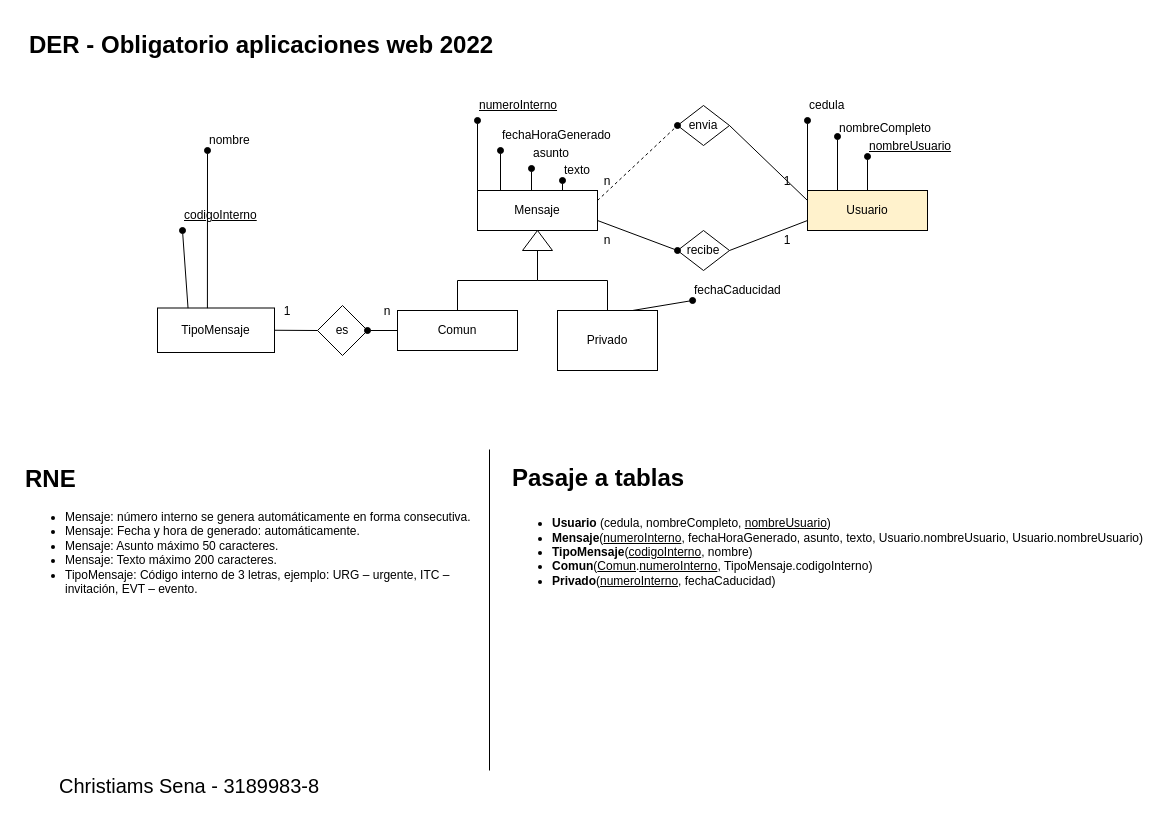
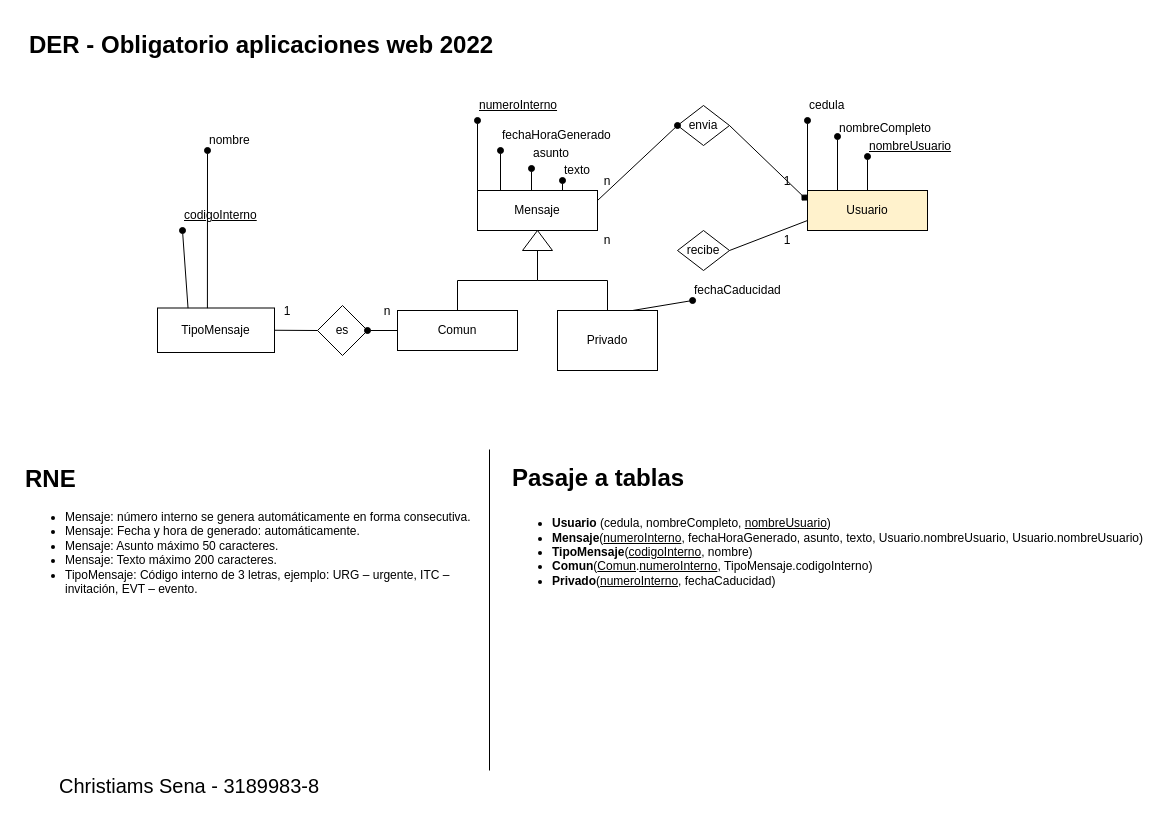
  <mxCell id="0" />
  <mxCell id="1" parent="0" />
  <mxCell id="2" value="Mensaje" style="rounded=0;whiteSpace=wrap;html=1;" parent="1" vertex="1"><mxGeometry x="477" y="190" width="120" height="40" as="geometry" /></mxCell>
  <mxCell id="3" value="&lt;u&gt;numeroInterno&lt;/u&gt;" style="text;html=1;strokeColor=none;fillColor=none;align=left;verticalAlign=middle;whiteSpace=wrap;rounded=0;" parent="1" vertex="1"><mxGeometry x="477" y="90" width="90" height="30" as="geometry" /></mxCell>
  <mxCell id="4" value="fechaHoraGenerado" style="text;html=1;strokeColor=none;fillColor=none;align=left;verticalAlign=middle;whiteSpace=wrap;rounded=0;" parent="1" vertex="1"><mxGeometry x="500" y="120" width="111" height="30" as="geometry" /></mxCell>
  <mxCell id="5" value="asunto" style="text;html=1;strokeColor=none;fillColor=none;align=left;verticalAlign=middle;whiteSpace=wrap;rounded=0;" parent="1" vertex="1"><mxGeometry x="531" y="138" width="50" height="30" as="geometry" /></mxCell>
  <mxCell id="6" value="" style="endArrow=oval;html=1;rounded=0;exitX=0;exitY=0;exitDx=0;exitDy=0;entryX=0;entryY=1;entryDx=0;entryDy=0;endFill=1;" parent="1" source="2" target="3" edge="1"><mxGeometry width="50" height="50" relative="1" as="geometry"><mxPoint x="777" y="320" as="sourcePoint" /><mxPoint x="827" y="270" as="targetPoint" /></mxGeometry></mxCell>
  <mxCell id="7" value="" style="endArrow=oval;html=1;rounded=0;entryX=0;entryY=1;entryDx=0;entryDy=0;endFill=1;" parent="1" target="4" edge="1"><mxGeometry width="50" height="50" relative="1" as="geometry"><mxPoint x="500" y="190" as="sourcePoint" /><mxPoint x="470" y="130" as="targetPoint" /></mxGeometry></mxCell>
  <mxCell id="8" value="" style="endArrow=oval;html=1;rounded=0;exitX=0.75;exitY=0;exitDx=0;exitDy=0;entryX=0;entryY=1;entryDx=0;entryDy=0;endFill=1;" parent="1" target="5" edge="1"><mxGeometry width="50" height="50" relative="1" as="geometry"><mxPoint x="531" y="190" as="sourcePoint" /><mxPoint x="531" y="180" as="targetPoint" /></mxGeometry></mxCell>
  <mxCell id="9" value="Usuario" style="rounded=0;whiteSpace=wrap;html=1;fillColor=#fff2cc;" parent="1" vertex="1"><mxGeometry x="807" y="190" width="120" height="40" as="geometry" /></mxCell>
  <mxCell id="10" value="&lt;span&gt;cedula&lt;/span&gt;" style="text;html=1;strokeColor=none;fillColor=none;align=left;verticalAlign=middle;whiteSpace=wrap;rounded=0;fontStyle=0" parent="1" vertex="1"><mxGeometry x="807" y="90" width="90" height="30" as="geometry" /></mxCell>
  <mxCell id="11" value="nombreCompleto" style="text;html=1;strokeColor=none;fillColor=none;align=left;verticalAlign=middle;whiteSpace=wrap;rounded=0;" parent="1" vertex="1"><mxGeometry x="837" y="120" width="120" height="16" as="geometry" /></mxCell>
  <mxCell id="12" value="nombreUsuario" style="text;html=1;strokeColor=none;fillColor=none;align=left;verticalAlign=middle;whiteSpace=wrap;rounded=0;fontStyle=4" parent="1" vertex="1"><mxGeometry x="867" y="136" width="90" height="20" as="geometry" /></mxCell>
  <mxCell id="13" value="" style="endArrow=oval;html=1;rounded=0;exitX=0;exitY=0;exitDx=0;exitDy=0;entryX=0;entryY=1;entryDx=0;entryDy=0;endFill=1;" parent="1" source="9" target="10" edge="1"><mxGeometry width="50" height="50" relative="1" as="geometry"><mxPoint x="1107" y="320" as="sourcePoint" /><mxPoint x="1157" y="270" as="targetPoint" /></mxGeometry></mxCell>
  <mxCell id="14" value="" style="endArrow=oval;html=1;rounded=0;entryX=0;entryY=1;entryDx=0;entryDy=0;endFill=1;exitX=0.25;exitY=0;exitDx=0;exitDy=0;" parent="1" source="9" target="11" edge="1"><mxGeometry width="50" height="50" relative="1" as="geometry"><mxPoint x="827" y="190" as="sourcePoint" /><mxPoint x="797" y="130" as="targetPoint" /></mxGeometry></mxCell>
  <mxCell id="15" value="" style="endArrow=oval;html=1;rounded=0;exitX=0.5;exitY=0;exitDx=0;exitDy=0;entryX=0;entryY=1;entryDx=0;entryDy=0;endFill=1;" parent="1" source="9" target="12" edge="1"><mxGeometry width="50" height="50" relative="1" as="geometry"><mxPoint x="827" y="210" as="sourcePoint" /><mxPoint x="827" y="140" as="targetPoint" /></mxGeometry></mxCell>
  <mxCell id="16" value="envia" style="rhombus;whiteSpace=wrap;html=1;" parent="1" vertex="1"><mxGeometry x="677" y="105" width="52" height="40" as="geometry" /></mxCell>
  <mxCell id="17" value="recibe" style="rhombus;whiteSpace=wrap;html=1;" parent="1" vertex="1"><mxGeometry x="677" y="230" width="52" height="40" as="geometry" /></mxCell>
- <mxCell id="18" value="" style="endArrow=oval;html=1;rounded=0;exitX=1;exitY=0.25;exitDx=0;exitDy=0;entryX=0;entryY=0.5;entryDx=0;entryDy=0;endFill=1;dashed=1;" parent="1" source="2" target="16" edge="1"><mxGeometry width="50" height="50" relative="1" as="geometry"><mxPoint x="817" y="300" as="sourcePoint" /><mxPoint x="867" y="250" as="targetPoint" /></mxGeometry></mxCell>
- <mxCell id="19" value="" style="endArrow=oval;html=1;rounded=0;exitX=1;exitY=0.75;exitDx=0;exitDy=0;entryX=0;entryY=0.5;entryDx=0;entryDy=0;endFill=1;" parent="1" source="2" target="17" edge="1"><mxGeometry width="50" height="50" relative="1" as="geometry"><mxPoint x="817" y="300" as="sourcePoint" /><mxPoint x="767" y="240" as="targetPoint" /></mxGeometry></mxCell>
- <mxCell id="20" value="" style="endArrow=none;html=1;rounded=0;exitX=1;exitY=0.5;exitDx=0;exitDy=0;entryX=0;entryY=0.25;entryDx=0;entryDy=0;" parent="1" source="16" target="9" edge="1"><mxGeometry width="50" height="50" relative="1" as="geometry"><mxPoint x="817" y="300" as="sourcePoint" /><mxPoint x="867" y="250" as="targetPoint" /></mxGeometry></mxCell>
+ <mxCell id="18" value="" style="endArrow=oval;html=1;rounded=0;exitX=1;exitY=0.25;exitDx=0;exitDy=0;entryX=0;entryY=0.5;entryDx=0;entryDy=0;endFill=1;" parent="1" source="2" target="16" edge="1"><mxGeometry width="50" height="50" relative="1" as="geometry"><mxPoint x="817" y="300" as="sourcePoint" /><mxPoint x="867" y="250" as="targetPoint" /></mxGeometry></mxCell>
+ <mxCell id="20" value="" style="endArrow=diamond;html=1;rounded=0;exitX=1;exitY=0.5;exitDx=0;exitDy=0;entryX=0;entryY=0.25;entryDx=0;entryDy=0;" parent="1" source="16" target="9" edge="1"><mxGeometry width="50" height="50" relative="1" as="geometry"><mxPoint x="817" y="300" as="sourcePoint" /><mxPoint x="867" y="250" as="targetPoint" /></mxGeometry></mxCell>
  <mxCell id="21" value="" style="endArrow=none;html=1;rounded=0;exitX=1;exitY=0.5;exitDx=0;exitDy=0;entryX=0;entryY=0.75;entryDx=0;entryDy=0;" parent="1" source="17" target="9" edge="1"><mxGeometry width="50" height="50" relative="1" as="geometry"><mxPoint x="817" y="300" as="sourcePoint" /><mxPoint x="867" y="250" as="targetPoint" /></mxGeometry></mxCell>
  <mxCell id="22" value="" style="triangle;whiteSpace=wrap;html=1;rotation=-90;" parent="1" vertex="1"><mxGeometry x="527" y="225" width="20" height="30" as="geometry" /></mxCell>
  <mxCell id="23" value="Comun" style="rounded=0;whiteSpace=wrap;html=1;" parent="1" vertex="1"><mxGeometry x="397" y="310" width="120" height="40" as="geometry" /></mxCell>
  <mxCell id="24" value="Privado" style="rounded=0;whiteSpace=wrap;html=1;" parent="1" vertex="1"><mxGeometry x="557" y="310" width="100" height="60" as="geometry" /></mxCell>
  <mxCell id="25" value="" style="endArrow=none;html=1;rounded=0;edgeStyle=orthogonalEdgeStyle;exitX=0.5;exitY=0;exitDx=0;exitDy=0;entryX=0;entryY=0.5;entryDx=0;entryDy=0;" parent="1" source="23" target="22" edge="1"><mxGeometry width="50" height="50" relative="1" as="geometry"><mxPoint x="817" y="300" as="sourcePoint" /><mxPoint x="867" y="250" as="targetPoint" /></mxGeometry></mxCell>
  <mxCell id="26" value="" style="endArrow=none;html=1;rounded=0;edgeStyle=orthogonalEdgeStyle;exitX=0.5;exitY=0;exitDx=0;exitDy=0;entryX=0;entryY=0.5;entryDx=0;entryDy=0;" parent="1" source="24" target="22" edge="1"><mxGeometry width="50" height="50" relative="1" as="geometry"><mxPoint x="467" y="320" as="sourcePoint" /><mxPoint x="547" y="260" as="targetPoint" /></mxGeometry></mxCell>
  <mxCell id="27" value="TipoMensaje" style="rounded=0;whiteSpace=wrap;html=1;" parent="1" vertex="1"><mxGeometry x="157" y="307.5" width="117" height="44.5" as="geometry" /></mxCell>
  <mxCell id="28" value="es" style="rhombus;whiteSpace=wrap;html=1;" parent="1" vertex="1"><mxGeometry x="317" y="305" width="50" height="50" as="geometry" /></mxCell>
  <mxCell id="29" value="" style="endArrow=none;html=1;rounded=0;entryX=0;entryY=0.5;entryDx=0;entryDy=0;exitX=1;exitY=0.5;exitDx=0;exitDy=0;endFill=0;" parent="1" source="27" target="28" edge="1"><mxGeometry width="50" height="50" relative="1" as="geometry"><mxPoint x="297" y="330" as="sourcePoint" /><mxPoint x="317" y="330" as="targetPoint" /></mxGeometry></mxCell>
  <mxCell id="30" value="" style="endArrow=none;html=1;rounded=0;exitX=1;exitY=0.5;exitDx=0;exitDy=0;entryX=0;entryY=0.5;entryDx=0;entryDy=0;startArrow=oval;startFill=1;" parent="1" source="28" target="23" edge="1"><mxGeometry width="50" height="50" relative="1" as="geometry"><mxPoint x="287" y="486" as="sourcePoint" /><mxPoint x="337" y="436" as="targetPoint" /></mxGeometry></mxCell>
  <mxCell id="31" value="1" style="text;html=1;strokeColor=none;fillColor=none;align=center;verticalAlign=middle;whiteSpace=wrap;rounded=0;" parent="1" vertex="1"><mxGeometry x="757" y="225" width="60" height="30" as="geometry" /></mxCell>
  <mxCell id="32" value="1" style="text;html=1;strokeColor=none;fillColor=none;align=center;verticalAlign=middle;whiteSpace=wrap;rounded=0;" parent="1" vertex="1"><mxGeometry x="757" y="166" width="60" height="30" as="geometry" /></mxCell>
  <mxCell id="33" value="n" style="text;html=1;strokeColor=none;fillColor=none;align=center;verticalAlign=middle;whiteSpace=wrap;rounded=0;" parent="1" vertex="1"><mxGeometry x="577" y="166" width="60" height="30" as="geometry" /></mxCell>
  <mxCell id="34" value="n" style="text;html=1;strokeColor=none;fillColor=none;align=center;verticalAlign=middle;whiteSpace=wrap;rounded=0;" parent="1" vertex="1"><mxGeometry x="577" y="225" width="60" height="30" as="geometry" /></mxCell>
  <mxCell id="35" value="n" style="text;html=1;strokeColor=none;fillColor=none;align=center;verticalAlign=middle;whiteSpace=wrap;rounded=0;" parent="1" vertex="1"><mxGeometry x="357" y="296" width="60" height="30" as="geometry" /></mxCell>
  <mxCell id="36" value="1" style="text;html=1;strokeColor=none;fillColor=none;align=center;verticalAlign=middle;whiteSpace=wrap;rounded=0;" parent="1" vertex="1"><mxGeometry x="257" y="296" width="60" height="30" as="geometry" /></mxCell>
  <mxCell id="37" value="&lt;h1&gt;&lt;span style=&quot;background-color: initial;&quot;&gt;RNE&lt;/span&gt;&lt;/h1&gt;&lt;div&gt;&lt;ul&gt;&lt;li style=&quot;&quot;&gt;Mensaje: número interno se genera automáticamente en forma consecutiva.&lt;/li&gt;&lt;li style=&quot;&quot;&gt;Mensaje: Fecha y hora de generado: automáticamente.&lt;/li&gt;&lt;li style=&quot;&quot;&gt;Mensaje: Asunto&amp;nbsp;máximo 50 caracteres.&lt;/li&gt;&lt;li style=&quot;&quot;&gt;Mensaje: Texto máximo 200 caracteres.&lt;/li&gt;&lt;li style=&quot;&quot;&gt;TipoMensaje: Código interno de 3 letras, ejemplo: URG – urgente, ITC – invitación, EVT – evento.&lt;/li&gt;&lt;/ul&gt;&lt;/div&gt;" style="text;html=1;strokeColor=none;fillColor=none;spacing=5;spacingTop=-20;whiteSpace=wrap;overflow=hidden;rounded=0;" parent="1" vertex="1"><mxGeometry x="20" y="459" width="470" height="270" as="geometry" /></mxCell>
  <mxCell id="38" value="&lt;b&gt;&lt;font style=&quot;font-size: 24px;&quot;&gt;DER - Obligatorio aplicaciones web 2022&amp;nbsp;&lt;/font&gt;&lt;/b&gt;" style="text;html=1;strokeColor=none;fillColor=none;align=left;verticalAlign=middle;whiteSpace=wrap;rounded=0;" parent="1" vertex="1"><mxGeometry x="27" y="20" width="670" height="50" as="geometry" /></mxCell>
  <mxCell id="39" value="" style="endArrow=none;html=1;rounded=0;fontSize=24;" parent="1" edge="1"><mxGeometry width="50" height="50" relative="1" as="geometry"><mxPoint x="489" y="770" as="sourcePoint" /><mxPoint x="489" y="449" as="targetPoint" /></mxGeometry></mxCell>
  <mxCell id="40" value="&lt;span style=&quot;font-weight: normal;&quot;&gt;&lt;u&gt;codigoInterno&lt;/u&gt;&lt;/span&gt;" style="text;html=1;strokeColor=none;fillColor=none;align=left;verticalAlign=middle;whiteSpace=wrap;rounded=0;fontStyle=1" parent="1" vertex="1"><mxGeometry x="182" y="200" width="90" height="30" as="geometry" /></mxCell>
  <mxCell id="41" value="" style="endArrow=oval;html=1;rounded=0;entryX=0;entryY=1;entryDx=0;entryDy=0;endFill=1;exitX=0.261;exitY=0.003;exitDx=0;exitDy=0;exitPerimeter=0;" parent="1" source="27" target="40" edge="1"><mxGeometry width="50" height="50" relative="1" as="geometry"><mxPoint x="177" y="300" as="sourcePoint" /><mxPoint x="517" y="387.5" as="targetPoint" /></mxGeometry></mxCell>
  <mxCell id="42" value="" style="endArrow=oval;html=1;rounded=0;endFill=1;exitX=0.424;exitY=-0.046;exitDx=0;exitDy=0;exitPerimeter=0;entryX=0;entryY=1;entryDx=0;entryDy=0;" parent="1" target="43" edge="1"><mxGeometry width="50" height="50" relative="1" as="geometry"><mxPoint x="206.912" y="307.66" as="sourcePoint" /><mxPoint x="217" y="263" as="targetPoint" /></mxGeometry></mxCell>
  <mxCell id="43" value="nombre" style="text;html=1;strokeColor=none;fillColor=none;align=left;verticalAlign=middle;whiteSpace=wrap;rounded=0;" parent="1" vertex="1"><mxGeometry x="207" y="130" width="50" height="20" as="geometry" /></mxCell>
  <mxCell id="44" value="" style="endArrow=oval;html=1;rounded=0;endFill=1;exitX=0.75;exitY=0;exitDx=0;exitDy=0;entryX=0;entryY=1;entryDx=0;entryDy=0;" parent="1" source="24" target="45" edge="1"><mxGeometry width="50" height="50" relative="1" as="geometry"><mxPoint x="637.002" y="330.66" as="sourcePoint" /><mxPoint x="647.09" y="286" as="targetPoint" /></mxGeometry></mxCell>
  <mxCell id="45" value="fechaCaducidad" style="text;html=1;strokeColor=none;fillColor=none;align=left;verticalAlign=middle;whiteSpace=wrap;rounded=0;" parent="1" vertex="1"><mxGeometry x="692.09" y="280" width="99.91" height="20" as="geometry" /></mxCell>
  <mxCell id="46" value="texto" style="text;html=1;strokeColor=none;fillColor=none;align=left;verticalAlign=middle;whiteSpace=wrap;rounded=0;" parent="1" vertex="1"><mxGeometry x="562" y="160" width="40" height="20" as="geometry" /></mxCell>
  <mxCell id="47" value="" style="endArrow=oval;html=1;rounded=0;exitX=0.75;exitY=0;exitDx=0;exitDy=0;entryX=0;entryY=1;entryDx=0;entryDy=0;endFill=1;" parent="1" target="46" edge="1"><mxGeometry width="50" height="50" relative="1" as="geometry"><mxPoint x="562" y="190" as="sourcePoint" /><mxPoint x="562" y="180" as="targetPoint" /></mxGeometry></mxCell>
  <mxCell id="48" value="&lt;h1&gt;&lt;font style=&quot;font-size: 24px;&quot;&gt;Pasaje a tablas&lt;/font&gt;&lt;/h1&gt;&lt;ul style=&quot;font-size: 12px;&quot;&gt;&lt;li&gt;&lt;span style=&quot;background-color: initial;&quot;&gt;&lt;b&gt;Usuario&lt;/b&gt; (cedula, nombreCompleto, &lt;u&gt;nombreUsuario&lt;/u&gt;)&lt;/span&gt;&lt;/li&gt;&lt;li&gt;&lt;b&gt;Mensaje&lt;/b&gt;(&lt;u&gt;numeroInterno&lt;/u&gt;, fechaHoraGenerado, asunto, texto, Usuario.nombreUsuario, Usuario.nombreUsuario)&lt;/li&gt;&lt;li&gt;&lt;b&gt;TipoMensaje&lt;/b&gt;(&lt;u&gt;codigoInterno&lt;/u&gt;, nombre)&lt;/li&gt;&lt;li&gt;&lt;b&gt;Comun&lt;/b&gt;(&lt;u&gt;Comun&lt;/u&gt;.&lt;u&gt;numeroInterno&lt;/u&gt;,&amp;nbsp;TipoMensaje.codigoInterno)&lt;/li&gt;&lt;li&gt;&lt;b&gt;Privado&lt;/b&gt;(&lt;u&gt;numeroInterno&lt;/u&gt;, fechaCaducidad)&lt;br&gt;&lt;/li&gt;&lt;/ul&gt;" style="text;html=1;strokeColor=none;fillColor=none;spacing=5;spacingTop=-20;whiteSpace=wrap;overflow=hidden;rounded=0;fontSize=16;" parent="1" vertex="1"><mxGeometry x="507" y="445" width="640" height="240" as="geometry" /></mxCell>
  <mxCell id="49" value="&lt;font style=&quot;font-size: 20px;&quot;&gt;Christiams Sena - 3189983-8&lt;/font&gt;" style="text;html=1;strokeColor=none;fillColor=none;align=left;verticalAlign=middle;whiteSpace=wrap;rounded=0;" parent="1" vertex="1"><mxGeometry x="57" y="770" width="430" height="30" as="geometry" /></mxCell>
